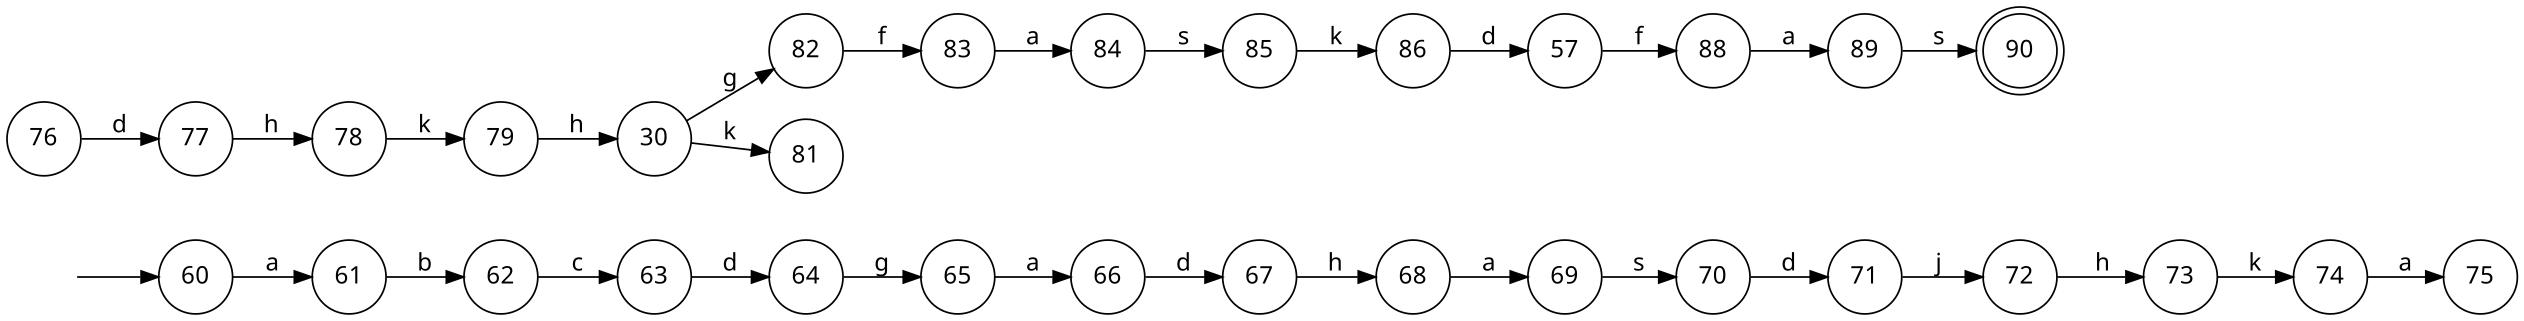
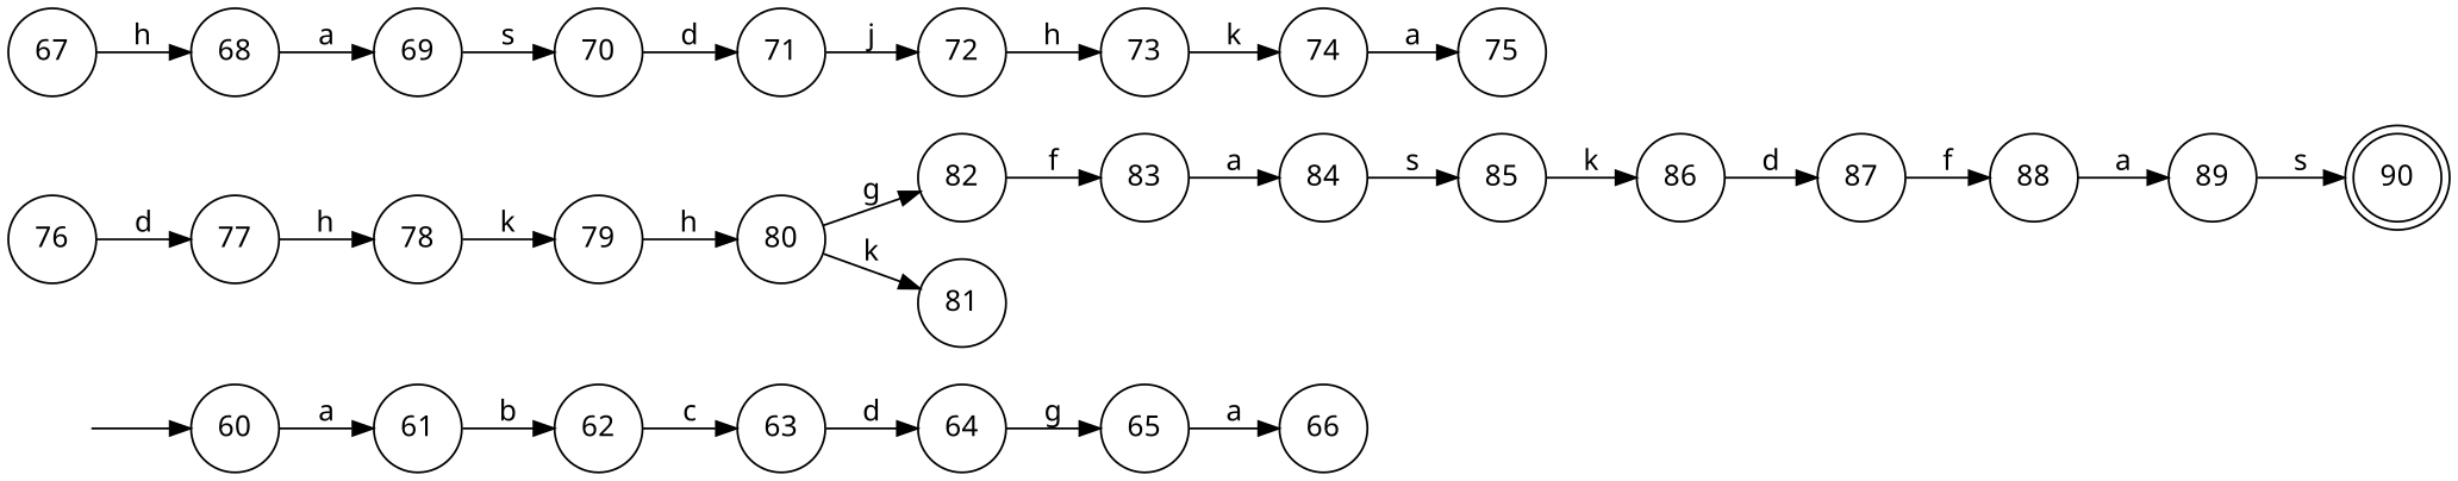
  digraph {
    fontname="Microsoft YaHei"
    rankdir=LR
    node [fontname="Microsoft YaHei" shape=circle]
    edge [fontname="Microsoft YaHei"]
    -1 [style=invis]
    60
    61
    90 [shape=doublecircle]
    62
    89
    88
-   87 [label=57]
+   87
    86
    85
    84
    83
    82
-   80 [label=30]
+   80
    81
    79
    78
    77
    76
    74
    75
    73
    72
    71
    70
    69
    68
    67
    66
    65
    64
    63
    -1 -> 60
    60 -> 61 [label=a]
    61 -> 62 [label=b]
    62 -> 63 [label=c]
    89 -> 90 [label=s]
    88 -> 89 [label=a]
    87 -> 88 [label=f]
    86 -> 87 [label=d]
    85 -> 86 [label=k]
    84 -> 85 [label=s]
    83 -> 84 [label=a]
    82 -> 83 [label=f]
    80 -> 82 [label=g]
    80 -> 81 [label=k]
    79 -> 80 [label=h]
    78 -> 79 [label=k]
    77 -> 78 [label=h]
    76 -> 77 [label=d]
    74 -> 75 [label=a]
    73 -> 74 [label=k]
    72 -> 73 [label=h]
    71 -> 72 [label=j]
    70 -> 71 [label=d]
    69 -> 70 [label=s]
    68 -> 69 [label=a]
    67 -> 68 [label=h]
-   66 -> 67 [label=d]
    65 -> 66 [label=a]
    64 -> 65 [label=g]
    63 -> 64 [label=d]
  }
